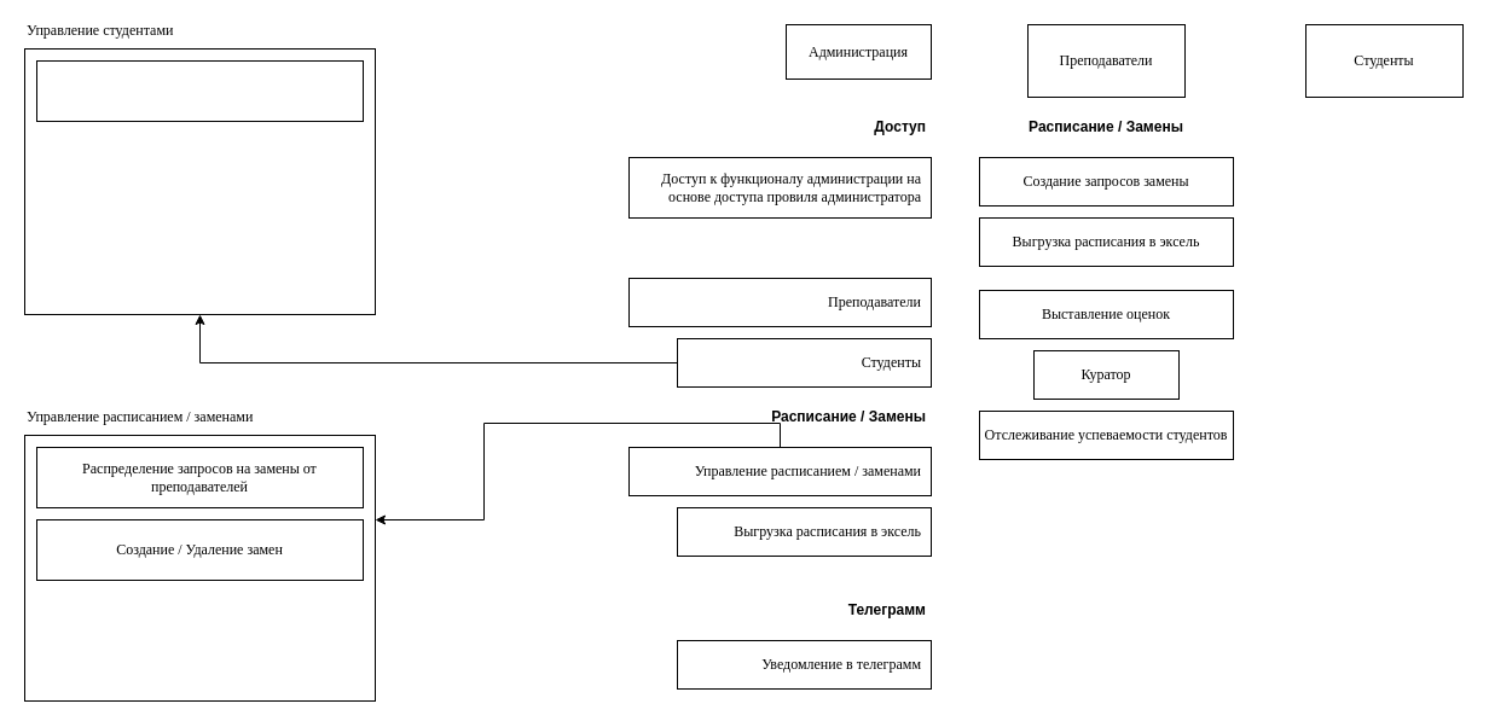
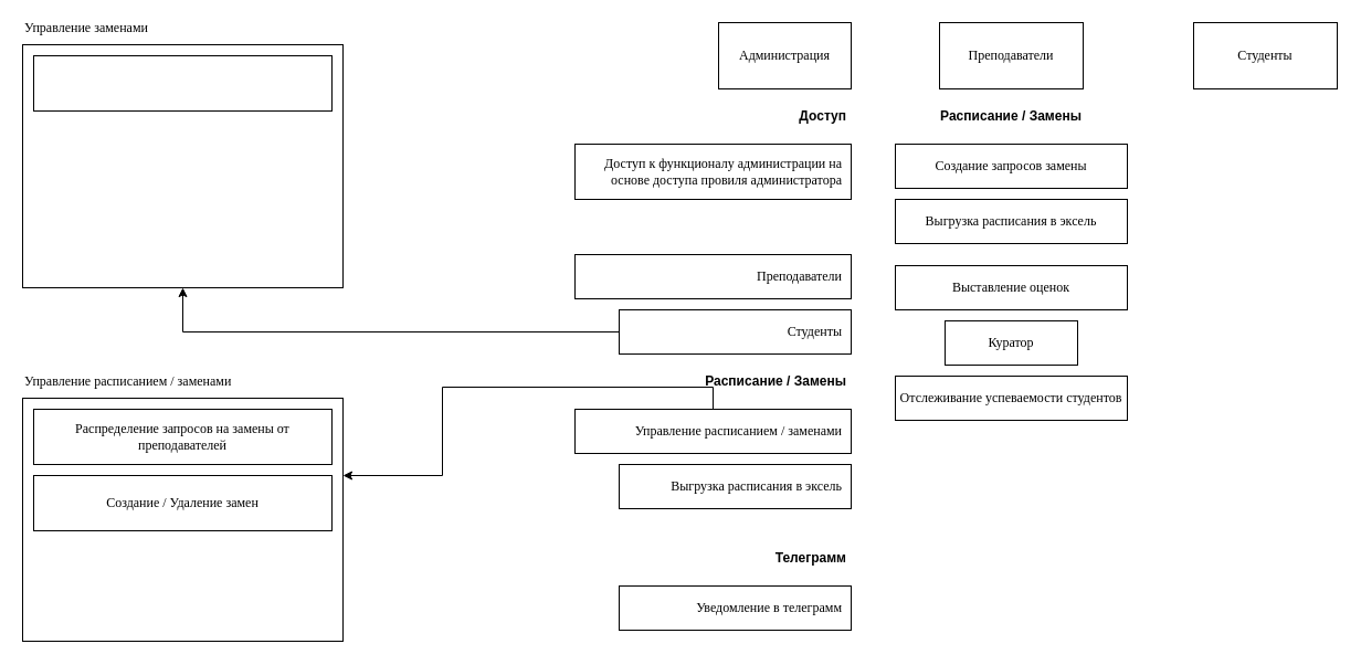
  <mxCell id="0" />
  <mxCell id="1" parent="0" />
- <mxCell id="2" value="Администрация" style="rounded=0;whiteSpace=wrap;html=1;fontFamily=Comic Sans MS;" parent="1" vertex="1"><mxGeometry x="650" y="20" width="120" height="45" as="geometry" /></mxCell>
+ <mxCell id="2" value="Администрация" style="rounded=0;whiteSpace=wrap;html=1;fontFamily=Comic Sans MS;" parent="1" vertex="1"><mxGeometry x="650" y="20" width="120" height="60" as="geometry" /></mxCell>
  <mxCell id="3" value="Преподаватели" style="rounded=0;whiteSpace=wrap;html=1;fontFamily=Comic Sans MS;" parent="1" vertex="1"><mxGeometry x="850" y="20" width="130" height="60" as="geometry" /></mxCell>
  <mxCell id="4" value="Студенты" style="rounded=0;whiteSpace=wrap;html=1;fontFamily=Comic Sans MS;" parent="1" vertex="1"><mxGeometry x="1080" y="20" width="130" height="60" as="geometry" /></mxCell>
  <mxCell id="5" value="Преподаватели" style="rounded=0;whiteSpace=wrap;html=1;align=right;spacingRight=6;fontFamily=Comic Sans MS;" parent="1" vertex="1"><mxGeometry x="520" y="230" width="250" height="40" as="geometry" /></mxCell>
  <mxCell id="6" style="edgeStyle=orthogonalEdgeStyle;rounded=0;orthogonalLoop=1;jettySize=auto;html=1;" edge="1" parent="1" source="7" target="23"><mxGeometry relative="1" as="geometry" /></mxCell>
  <mxCell id="7" value="Студенты" style="rounded=0;whiteSpace=wrap;html=1;align=right;spacingRight=6;fontFamily=Comic Sans MS;" parent="1" vertex="1"><mxGeometry x="560" y="280" width="210" height="40" as="geometry" /></mxCell>
  <mxCell id="8" style="edgeStyle=orthogonalEdgeStyle;rounded=0;orthogonalLoop=1;jettySize=auto;html=1;" parent="1" source="9" target="20" edge="1"><mxGeometry relative="1" as="geometry"><Array as="points"><mxPoint x="400" y="350" /><mxPoint x="400" y="430" /></Array></mxGeometry></mxCell>
  <mxCell id="9" value="Управление расписанием / заменами" style="rounded=0;whiteSpace=wrap;html=1;align=right;spacingRight=6;fontFamily=Comic Sans MS;" parent="1" vertex="1"><mxGeometry x="520" y="370" width="250" height="40" as="geometry" /></mxCell>
  <mxCell id="10" value="Выгрузка расписания в эксель" style="rounded=0;whiteSpace=wrap;html=1;align=right;spacingRight=6;fontFamily=Comic Sans MS;" parent="1" vertex="1"><mxGeometry x="560" y="420" width="210" height="40" as="geometry" /></mxCell>
  <mxCell id="11" value="Создание запросов замены" style="rounded=0;whiteSpace=wrap;html=1;align=center;spacingRight=0;fontFamily=Comic Sans MS;" parent="1" vertex="1"><mxGeometry x="810" y="130" width="210" height="40" as="geometry" /></mxCell>
  <mxCell id="12" value="Выгрузка расписания в эксель" style="rounded=0;whiteSpace=wrap;html=1;align=center;spacingRight=0;fontFamily=Comic Sans MS;" parent="1" vertex="1"><mxGeometry x="810" y="180" width="210" height="40" as="geometry" /></mxCell>
  <mxCell id="13" value="Куратор" style="rounded=0;whiteSpace=wrap;html=1;align=center;spacingRight=0;fontFamily=Comic Sans MS;" parent="1" vertex="1"><mxGeometry x="855" y="290" width="120" height="40" as="geometry" /></mxCell>
  <mxCell id="14" value="Отслеживание успеваемости студентов" style="rounded=0;whiteSpace=wrap;html=1;align=center;spacingRight=0;fontFamily=Comic Sans MS;" parent="1" vertex="1"><mxGeometry x="810" y="340" width="210" height="40" as="geometry" /></mxCell>
  <mxCell id="15" value="Выставление оценок" style="rounded=0;whiteSpace=wrap;html=1;align=center;spacingRight=0;fontFamily=Comic Sans MS;" parent="1" vertex="1"><mxGeometry x="810" y="240" width="210" height="40" as="geometry" /></mxCell>
  <mxCell id="16" value="Уведомление в телеграмм" style="rounded=0;whiteSpace=wrap;html=1;align=right;spacingRight=6;fontFamily=Comic Sans MS;" parent="1" vertex="1"><mxGeometry x="560" y="530" width="210" height="40" as="geometry" /></mxCell>
  <mxCell id="17" value="Расписание / Замены" style="text;html=1;strokeColor=none;fillColor=none;align=right;verticalAlign=middle;whiteSpace=wrap;rounded=0;spacingRight=2;fontStyle=1" parent="1" vertex="1"><mxGeometry x="560" y="330" width="210" height="30" as="geometry" /></mxCell>
  <mxCell id="18" value="Телеграмм" style="text;html=1;strokeColor=none;fillColor=none;align=right;verticalAlign=middle;whiteSpace=wrap;rounded=0;spacingRight=2;fontStyle=1" parent="1" vertex="1"><mxGeometry x="560" y="490" width="210" height="30" as="geometry" /></mxCell>
  <mxCell id="19" value="Расписание / Замены" style="text;html=1;strokeColor=none;fillColor=none;align=center;verticalAlign=middle;whiteSpace=wrap;rounded=0;fontStyle=1" parent="1" vertex="1"><mxGeometry x="810" y="90" width="210" height="30" as="geometry" /></mxCell>
  <mxCell id="20" value="Управление расписанием / заменами" style="rounded=0;align=left;spacingRight=6;fontFamily=Comic Sans MS;verticalAlign=bottom;labelPosition=center;verticalLabelPosition=top;html=1;whiteSpace=wrap;horizontal=1;spacingBottom=6;labelBorderColor=none;fillColor=none;" parent="1" vertex="1"><mxGeometry x="20" y="360" width="290" height="220" as="geometry" /></mxCell>
  <mxCell id="21" value="Распределение запросов на замены от преподавателей" style="rounded=0;whiteSpace=wrap;html=1;align=center;spacingRight=0;fontFamily=Comic Sans MS;" parent="1" vertex="1"><mxGeometry x="30" y="370" width="270" height="50" as="geometry" /></mxCell>
  <mxCell id="22" value="Создание / Удаление замен" style="rounded=0;whiteSpace=wrap;html=1;align=center;spacingRight=0;fontFamily=Comic Sans MS;" parent="1" vertex="1"><mxGeometry x="30" y="430" width="270" height="50" as="geometry" /></mxCell>
- <mxCell id="23" value="Управление студентами" style="rounded=0;align=left;spacingRight=6;fontFamily=Comic Sans MS;verticalAlign=bottom;labelPosition=center;verticalLabelPosition=top;html=1;whiteSpace=wrap;horizontal=1;spacingBottom=6;labelBorderColor=none;fillColor=none;" parent="1" vertex="1"><mxGeometry x="20" y="40" width="290" height="220" as="geometry" /></mxCell>
+ <mxCell id="23" value="Управление заменами" style="rounded=0;align=left;spacingRight=6;fontFamily=Comic Sans MS;verticalAlign=bottom;labelPosition=center;verticalLabelPosition=top;html=1;whiteSpace=wrap;horizontal=1;spacingBottom=6;labelBorderColor=none;fillColor=none;" parent="1" vertex="1"><mxGeometry x="20" y="40" width="290" height="220" as="geometry" /></mxCell>
  <mxCell id="24" value="" style="rounded=0;whiteSpace=wrap;html=1;align=center;spacingRight=0;fontFamily=Comic Sans MS;" parent="1" vertex="1"><mxGeometry x="30" y="50" width="270" height="50" as="geometry" /></mxCell>
  <mxCell id="25" value="Доступ" style="text;html=1;strokeColor=none;fillColor=none;align=right;verticalAlign=middle;whiteSpace=wrap;rounded=0;spacingRight=2;fontStyle=1" vertex="1" parent="1"><mxGeometry x="560" y="90" width="210" height="30" as="geometry" /></mxCell>
  <mxCell id="26" value="Доступ к функционалу администрации на основе доступа провиля администратора" style="rounded=0;whiteSpace=wrap;html=1;align=right;spacingRight=6;fontFamily=Comic Sans MS;" vertex="1" parent="1"><mxGeometry x="520" y="130" width="250" height="50" as="geometry" /></mxCell>
